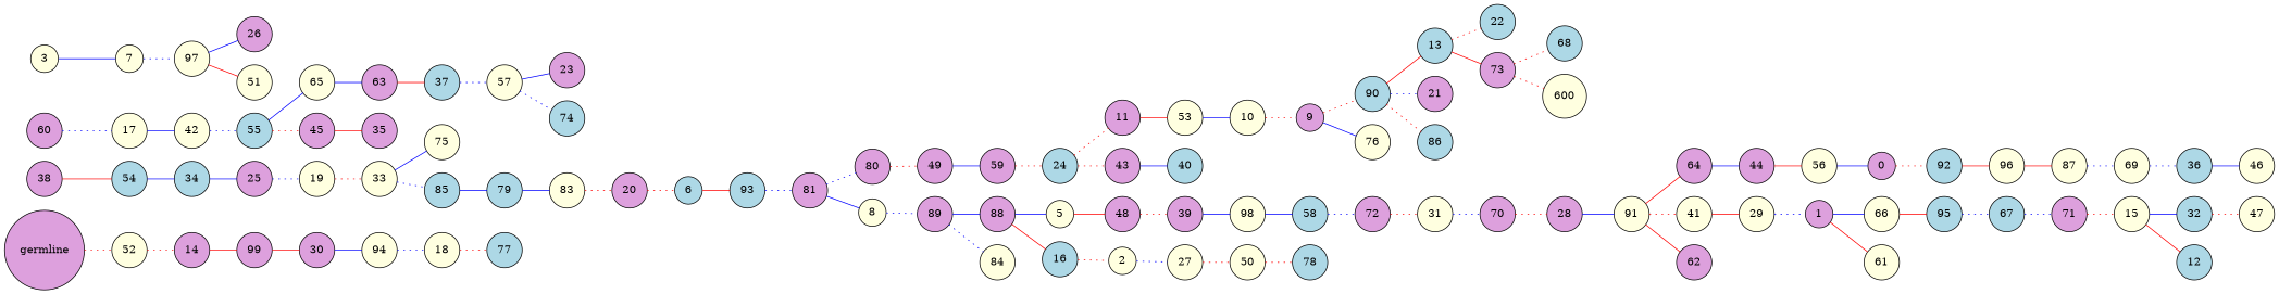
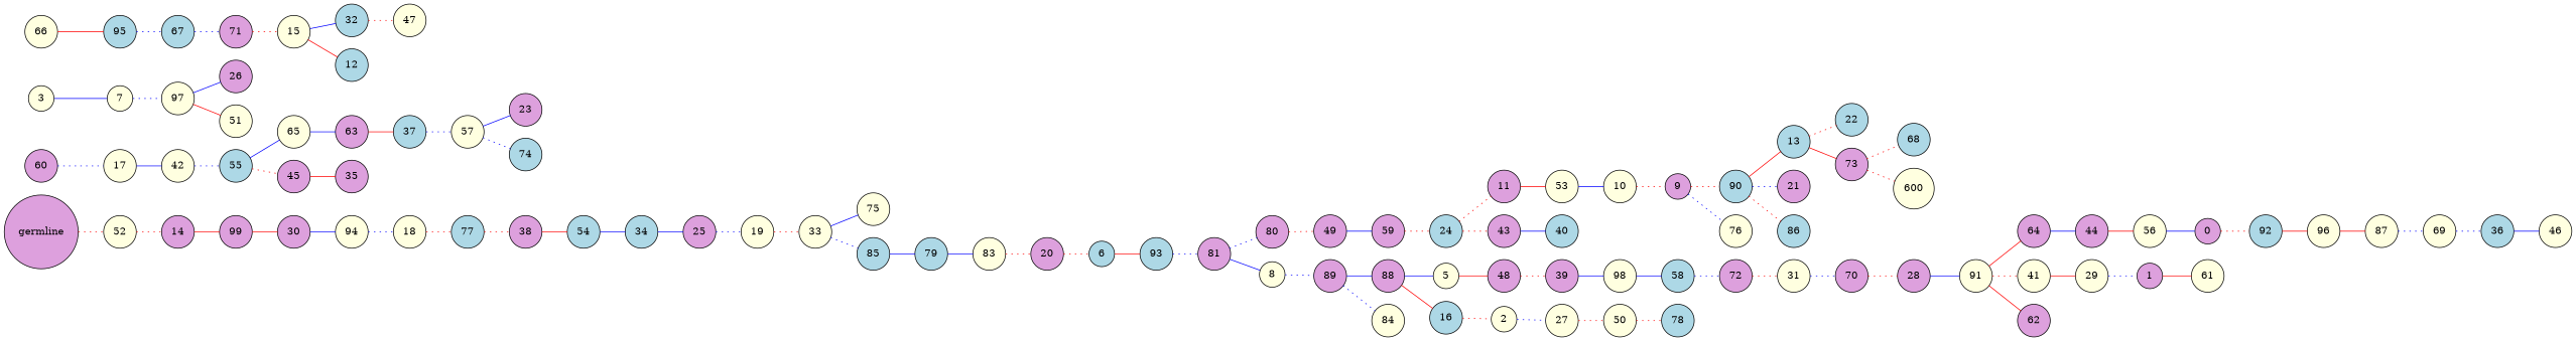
  graph {
    rankdir=LR
    splines=line
    node [fillcolor=lightyellow shape=circle style=filled]
    edge [color=red style=dotted]
    n1 [fillcolor=plum label=germline]
    n2 [label=52]
    n3 [fillcolor=plum label=14]
    n4 [fillcolor=plum label=99]
    n5 [fillcolor=plum label=30]
    n6 [label=94]
    n7 [label=18]
    n8 [fillcolor=lightblue label=77]
    n9 [fillcolor=plum label=38]
    n10 [fillcolor=lightblue label=54]
    n11 [fillcolor=lightblue label=34]
    n12 [fillcolor=plum label=25]
    n13 [label=19]
    n14 [label=33]
    n15 [label=75]
    n16 [fillcolor=lightblue label=85]
    n17 [fillcolor=lightblue label=79]
    n18 [label=83]
    n19 [fillcolor=plum label=20]
    n20 [fillcolor=lightblue label=6]
    n21 [fillcolor=lightblue label=93]
    n22 [fillcolor=plum label=81]
    n23 [fillcolor=plum label=80]
    n24 [label=8]
    n25 [fillcolor=plum label=49]
    n26 [fillcolor=plum label=89]
    n27 [fillcolor=plum label=59]
    n28 [fillcolor=lightblue label=24]
    n29 [fillcolor=plum label=11]
    n30 [fillcolor=plum label=43]
    n31 [label=53]
    n32 [fillcolor=lightblue label=40]
    n33 [label=10]
    n34 [fillcolor=plum label=9]
    n35 [fillcolor=lightblue label=90]
    n36 [label=76]
    n37 [fillcolor=lightblue label=13]
    n38 [fillcolor=plum label=21]
    n39 [fillcolor=lightblue label=86]
    n40 [fillcolor=lightblue label=22]
    n41 [fillcolor=plum label=73]
    n42 [fillcolor=lightblue label=68]
    n43 [label=600]
    n44 [fillcolor=plum label=60]
    n45 [label=17]
    n46 [label=42]
    n47 [fillcolor=lightblue label=55]
    n48 [label=65]
    n49 [fillcolor=plum label=45]
    n50 [fillcolor=plum label=63]
    n51 [fillcolor=plum label=35]
    n52 [fillcolor=lightblue label=37]
    n53 [label=57]
    n54 [fillcolor=plum label=23]
    n55 [fillcolor=lightblue label=74]
    n56 [label=3]
    n57 [label=7]
    n58 [label=97]
    n59 [fillcolor=plum label=26]
    n60 [label=51]
    n61 [fillcolor=plum label=88]
    n62 [label=84]
    n63 [label=5]
    n64 [fillcolor=lightblue label=16]
    n65 [fillcolor=plum label=48]
    n66 [label=2]
    n67 [fillcolor=plum label=39]
    n68 [label=98]
    n69 [fillcolor=lightblue label=58]
    n70 [fillcolor=plum label=72]
    n71 [label=31]
    n72 [fillcolor=plum label=70]
    n73 [fillcolor=plum label=28]
    n74 [label=91]
    n75 [fillcolor=plum label=64]
    n76 [label=41]
    n77 [fillcolor=plum label=62]
    n78 [fillcolor=plum label=44]
    n79 [label=29]
    n80 [label=56]
    n81 [fillcolor=plum label=0]
    n82 [fillcolor=lightblue label=92]
    n83 [label=96]
    n84 [label=87]
    n85 [label=69]
    n86 [fillcolor=lightblue label=36]
    n87 [label=46]
    n88 [fillcolor=plum label=1]
    n89 [label=66]
    n90 [label=61]
    n91 [fillcolor=lightblue label=95]
    n92 [fillcolor=lightblue label=67]
    n93 [fillcolor=plum label=71]
    n94 [label=15]
    n95 [fillcolor=lightblue label=32]
    n96 [fillcolor=lightblue label=12]
    n97 [label=47]
    n98 [label=27]
    n99 [label=50]
    n100 [fillcolor=lightblue label=78]
    n1 -- n2
    n2 -- n3
    n3 -- n4 [style=solid]
    n4 -- n5 [style=solid]
    n5 -- n6 [color=blue style=solid]
    n6 -- n7 [color=blue]
    n7 -- n8
+   n8 -- n9
    n9 -- n10 [style=solid]
    n10 -- n11 [color=blue style=solid]
    n11 -- n12 [color=blue style=solid]
    n12 -- n13 [color=blue]
    n13 -- n14
    n14 -- n15 [color=blue style=solid]
    n14 -- n16 [color=blue]
    n16 -- n17 [color=blue style=solid]
    n17 -- n18 [color=blue style=solid]
    n18 -- n19
    n19 -- n20
    n20 -- n21 [style=solid]
    n21 -- n22 [color=blue]
    n22 -- n23 [color=blue]
    n22 -- n24 [color=blue style=solid]
    n23 -- n25
    n24 -- n26 [color=blue]
    n25 -- n27 [color=blue style=solid]
    n26 -- n61 [color=blue style=solid]
    n26 -- n62 [color=blue]
    n27 -- n28
    n28 -- n29
    n28 -- n30
    n29 -- n31 [style=solid]
    n30 -- n32 [color=blue style=solid]
    n31 -- n33 [color=blue style=solid]
    n33 -- n34
    n34 -- n35
-   n34 -- n36 [color=blue style=solid]
+   n34 -- n36 [color=blue]
    n35 -- n37 [style=solid]
    n35 -- n38 [color=blue]
    n35 -- n39
    n37 -- n40
    n37 -- n41 [style=solid]
    n41 -- n42
    n41 -- n43
    n44 -- n45 [color=blue]
    n45 -- n46 [color=blue style=solid]
    n46 -- n47 [color=blue]
    n47 -- n48 [color=blue style=solid]
    n47 -- n49
    n48 -- n50 [color=blue style=solid]
    n49 -- n51 [style=solid]
    n50 -- n52 [style=solid]
    n52 -- n53 [color=blue]
    n53 -- n54 [color=blue style=solid]
    n53 -- n55 [color=blue]
    n56 -- n57 [color=blue style=solid]
    n57 -- n58 [color=blue]
    n58 -- n59 [color=blue style=solid]
    n58 -- n60 [style=solid]
    n61 -- n63 [color=blue style=solid]
    n61 -- n64 [style=solid]
    n63 -- n65 [style=solid]
    n64 -- n66
    n65 -- n67
    n66 -- n98 [color=blue]
    n67 -- n68 [color=blue style=solid]
    n68 -- n69 [color=blue style=solid]
    n69 -- n70 [color=blue]
    n70 -- n71
    n71 -- n72 [color=blue]
    n72 -- n73
    n73 -- n74 [color=blue style=solid]
    n74 -- n75 [style=solid]
    n74 -- n76
    n74 -- n77 [style=solid]
    n75 -- n78 [color=blue style=solid]
    n76 -- n79 [style=solid]
    n78 -- n80 [style=solid]
    n79 -- n88 [color=blue]
    n80 -- n81 [color=blue style=solid]
    n81 -- n82
    n82 -- n83 [style=solid]
    n83 -- n84 [style=solid]
    n84 -- n85 [color=blue]
    n85 -- n86 [color=blue]
    n86 -- n87 [color=blue style=solid]
-   n88 -- n89 [color=blue style=solid]
    n88 -- n90 [style=solid]
    n89 -- n91 [style=solid]
    n91 -- n92 [color=blue]
    n92 -- n93 [color=blue]
    n93 -- n94
    n94 -- n95 [color=blue style=solid]
    n94 -- n96 [style=solid]
    n95 -- n97
    n98 -- n99
    n99 -- n100
  }
